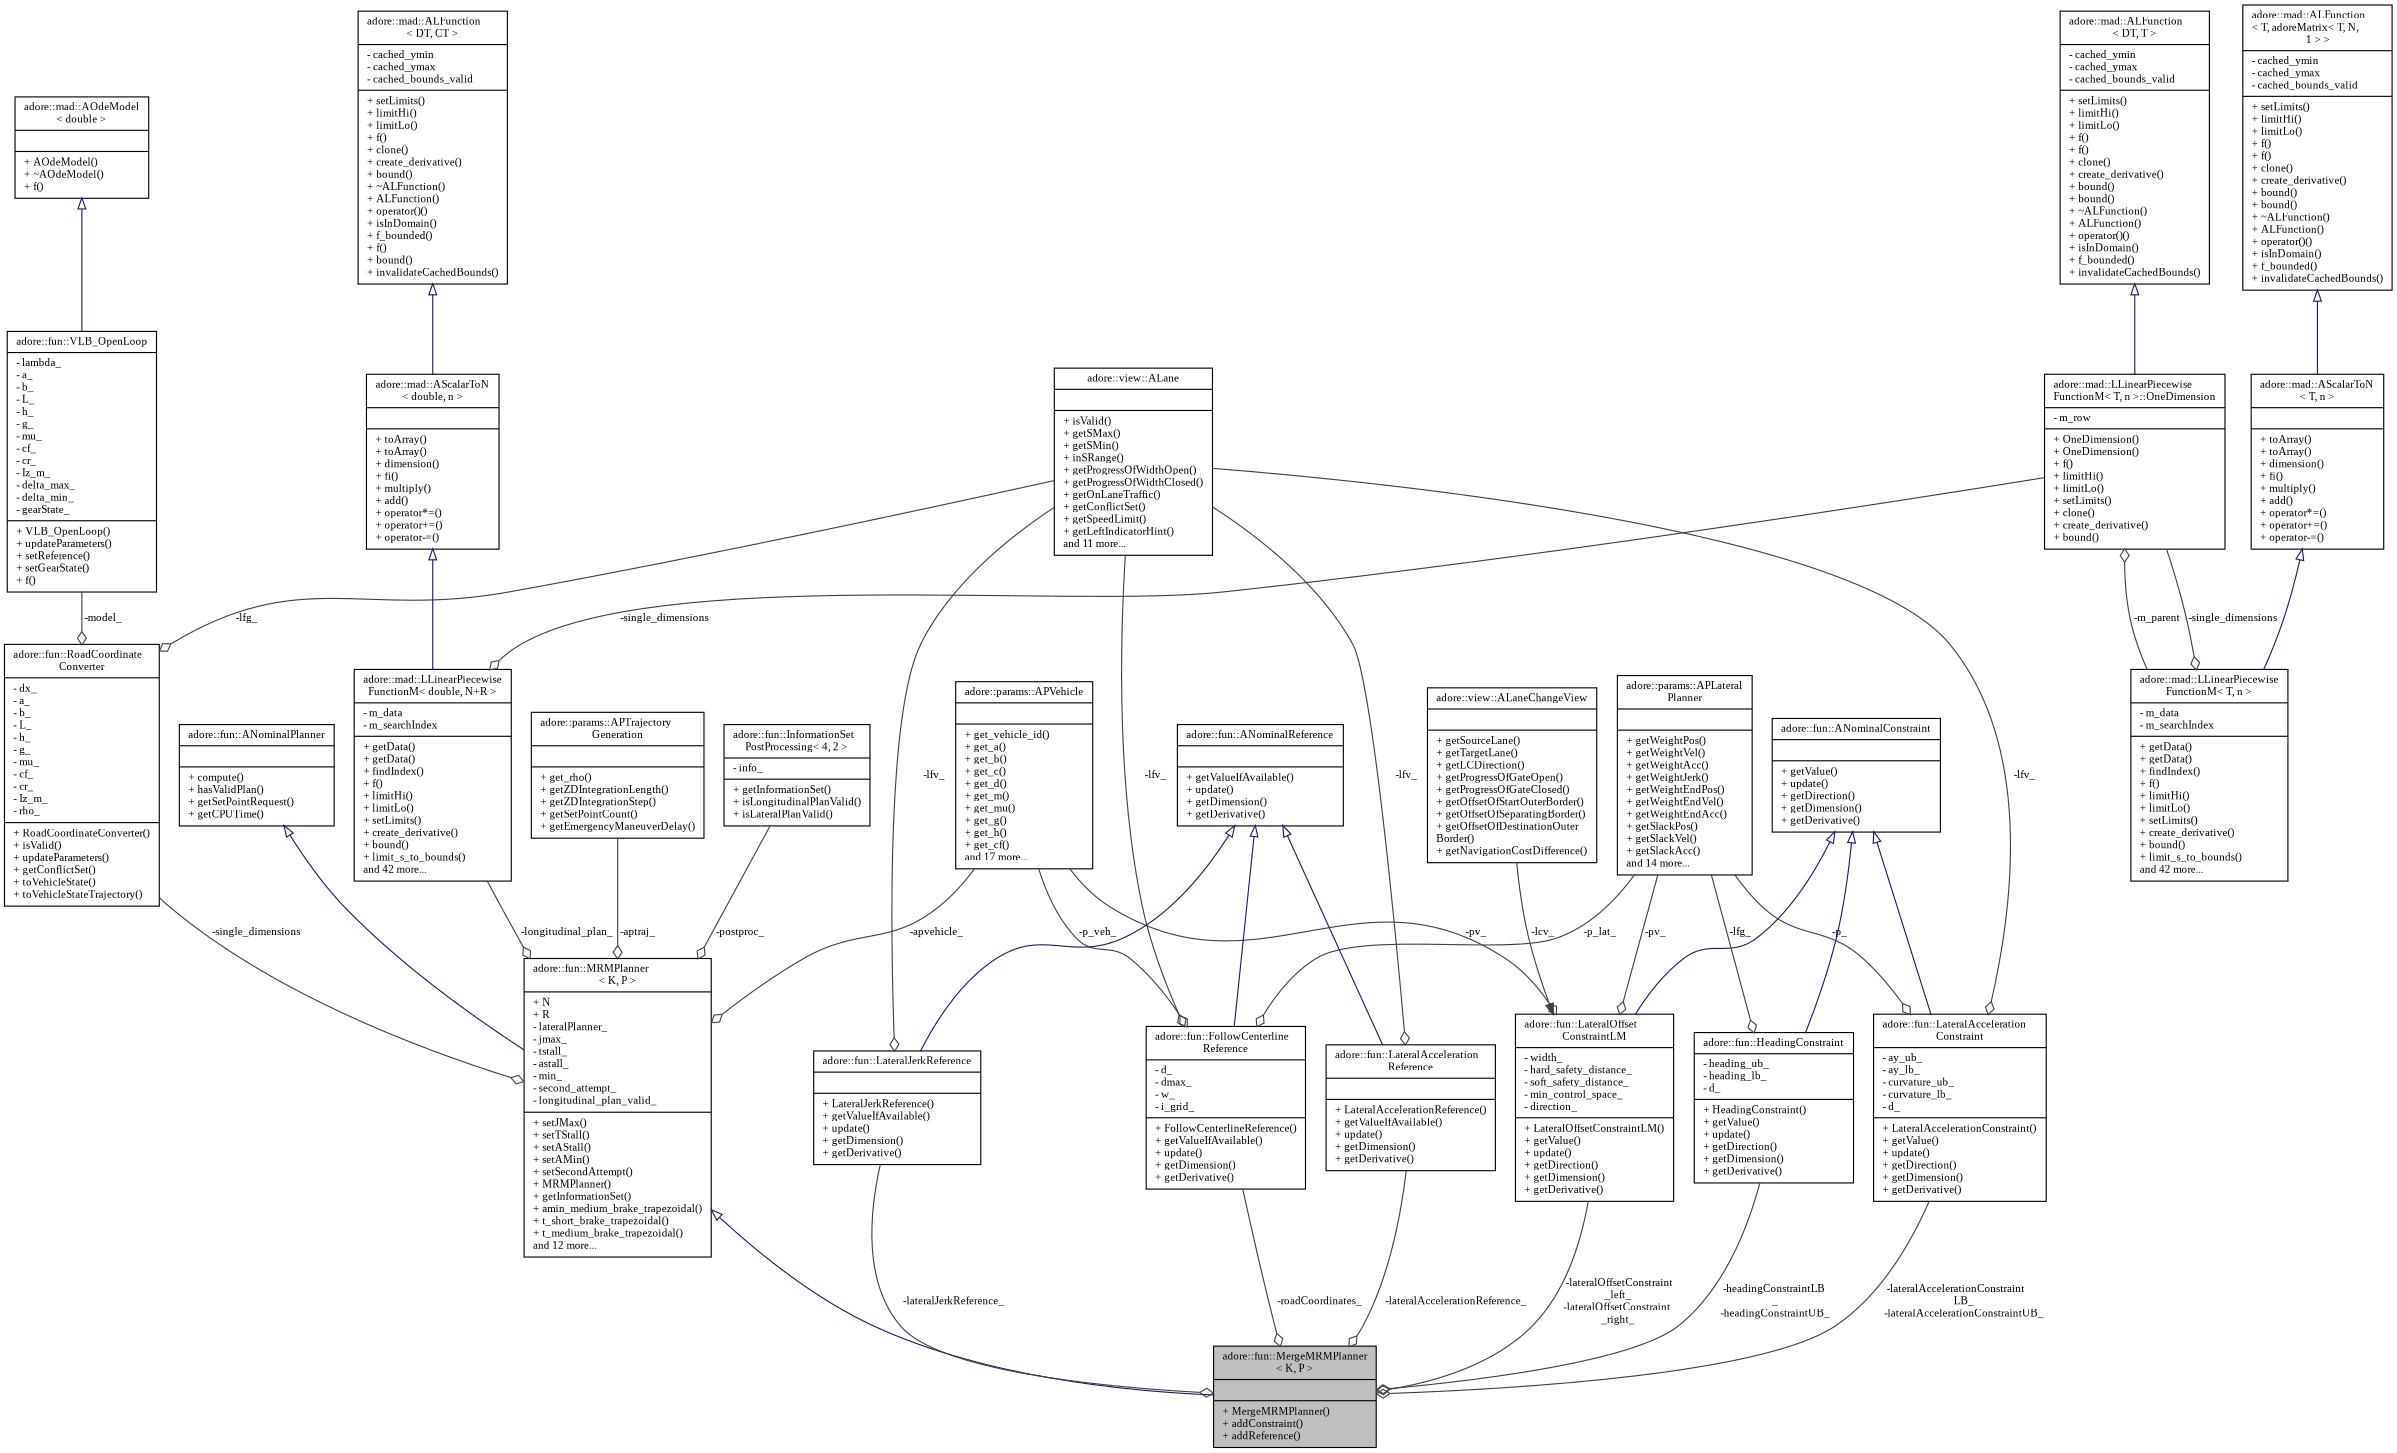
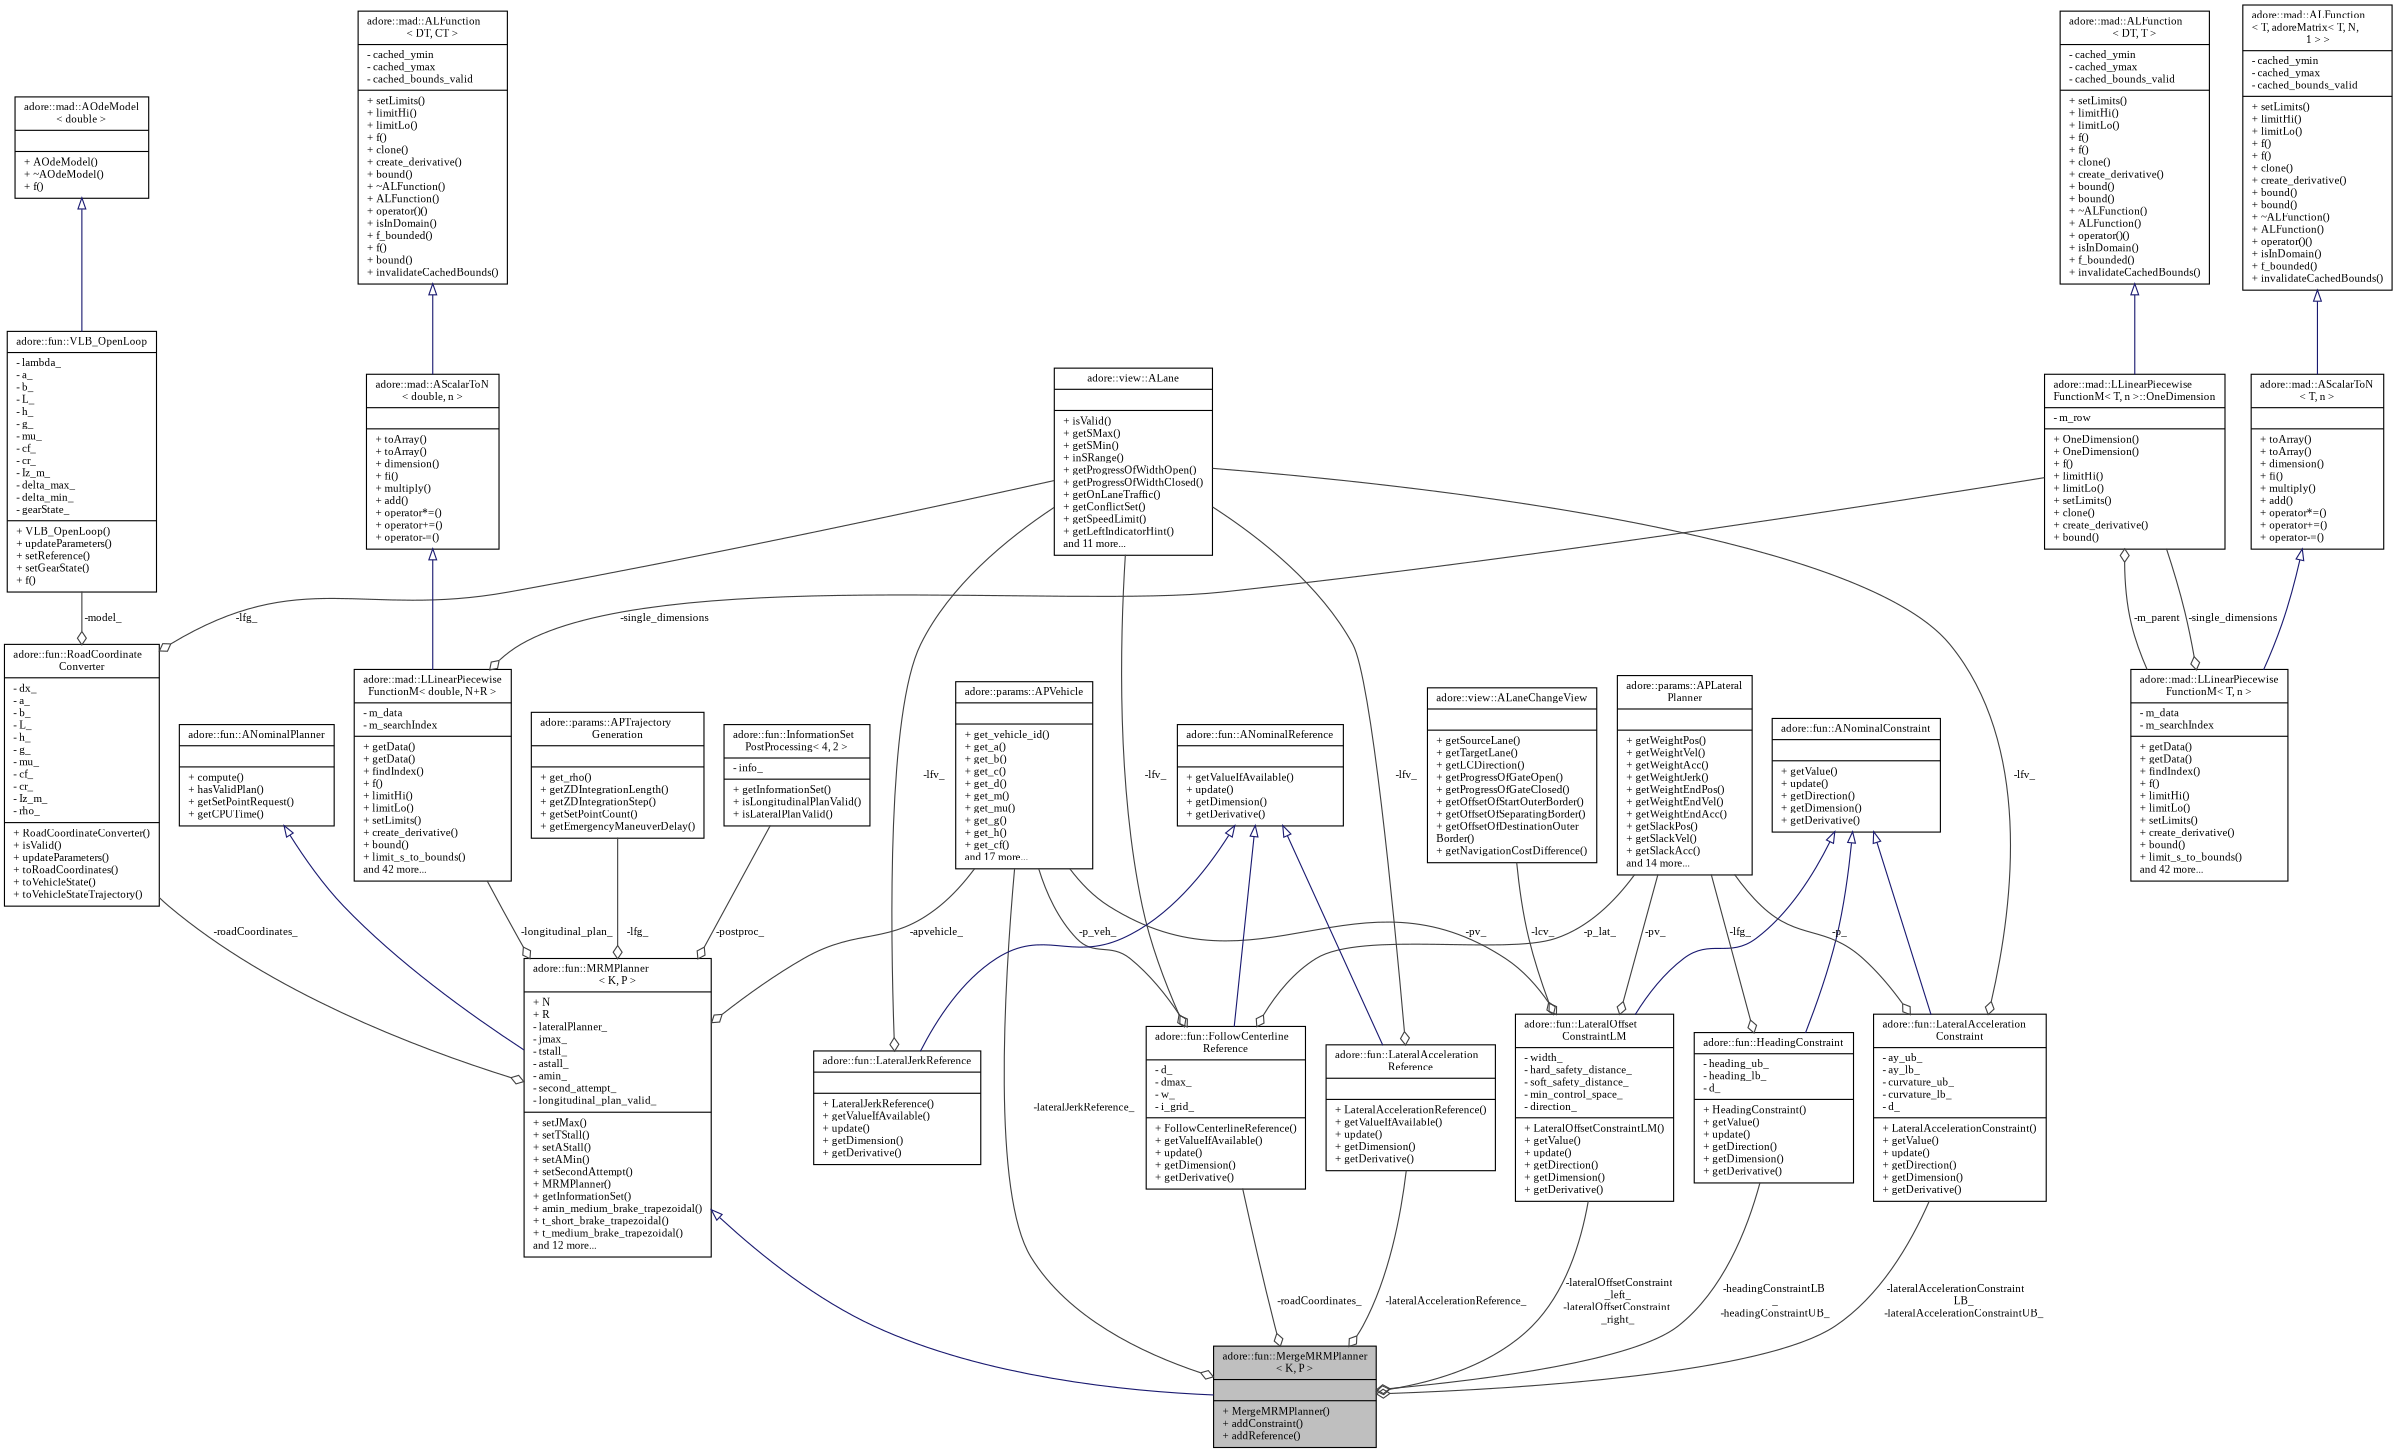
  digraph {
    fontname="Liberation Serif"
    node [color=black fillcolor=white fontname="Liberation Serif" fontsize=10 shape=record style=filled]
    edge [color=grey25 fontname="Liberation Serif" fontsize=10 labelfontname=Helvetica labelfontsize=10 style=solid arrowhead=odiamond]
    n1 [fillcolor=grey75 fontcolor=black height=0.2 label="{adore::fun::MergeMRMPlanner\l\< K, P \>\n||+ MergeMRMPlanner()\l+ addConstraint()\l+ addReference()\l}" width=0.4]
-   n2 [height=0.2 label="{adore::fun::MRMPlanner\l\< K, P \>\n|+ N\l+ R\l- lateralPlanner_\l- jmax_\l- tstall_\l- astall_\l- min_\l- second_attempt_\l- longitudinal_plan_valid_\l|+ setJMax()\l+ setTStall()\l+ setAStall()\l+ setAMin()\l+ setSecondAttempt()\l+ MRMPlanner()\l+ getInformationSet()\l+ amin_medium_brake_trapezoidal()\l+ t_short_brake_trapezoidal()\l+ t_medium_brake_trapezoidal()\land 12 more...\l}" width=0.4]
+   n2 [height=0.2 label="{adore::fun::MRMPlanner\l\< K, P \>\n|+ N\l+ R\l- lateralPlanner_\l- jmax_\l- tstall_\l- astall_\l- amin_\l- second_attempt_\l- longitudinal_plan_valid_\l|+ setJMax()\l+ setTStall()\l+ setAStall()\l+ setAMin()\l+ setSecondAttempt()\l+ MRMPlanner()\l+ getInformationSet()\l+ amin_medium_brake_trapezoidal()\l+ t_short_brake_trapezoidal()\l+ t_medium_brake_trapezoidal()\land 12 more...\l}" width=0.4]
    n3 [height=0.2 label="{adore::fun::ANominalPlanner\n||+ compute()\l+ hasValidPlan()\l+ getSetPointRequest()\l+ getCPUTime()\l}" width=0.4]
    n4 [height=0.2 label="{adore::params::APTrajectory\lGeneration\n||+ get_rho()\l+ getZDIntegrationLength()\l+ getZDIntegrationStep()\l+ getSetPointCount()\l+ getEmergencyManeuverDelay()\l}" width=0.4]
    n5 [height=0.2 label="{adore::fun::InformationSet\lPostProcessing\< 4, 2 \>\n|- info_\l|+ getInformationSet()\l+ isLongitudinalPlanValid()\l+ isLateralPlanValid()\l}" width=0.4]
    n6 [height=0.2 label="{adore::params::APVehicle\n||+ get_vehicle_id()\l+ get_a()\l+ get_b()\l+ get_c()\l+ get_d()\l+ get_m()\l+ get_mu()\l+ get_g()\l+ get_h()\l+ get_cf()\land 17 more...\l}" width=0.4]
    n7 [height=0.2 label="{adore::fun::FollowCenterline\lReference\n|- d_\l- dmax_\l- w_\l- i_grid_\l|+ FollowCenterlineReference()\l+ getValueIfAvailable()\l+ update()\l+ getDimension()\l+ getDerivative()\l}" width=0.4]
    n8 [height=0.2 label="{adore::fun::LateralOffset\lConstraintLM\n|- width_\l- hard_safety_distance_\l- soft_safety_distance_\l- min_control_space_\l- direction_\l|+ LateralOffsetConstraintLM()\l+ getValue()\l+ update()\l+ getDirection()\l+ getDimension()\l+ getDerivative()\l}" width=0.4]
-   n9 [height=0.2 label="{adore::fun::RoadCoordinate\lConverter\n|- dx_\l- a_\l- b_\l- L_\l- h_\l- g_\l- mu_\l- cf_\l- cr_\l- Iz_m_\l- rho_\l|+ RoadCoordinateConverter()\l+ isValid()\l+ updateParameters()\l+ getConflictSet()\l+ toVehicleState()\l+ toVehicleStateTrajectory()\l}" width=0.4]
+   n9 [height=0.2 label="{adore::fun::RoadCoordinate\lConverter\n|- dx_\l- a_\l- b_\l- L_\l- h_\l- g_\l- mu_\l- cf_\l- cr_\l- Iz_m_\l- rho_\l|+ RoadCoordinateConverter()\l+ isValid()\l+ updateParameters()\l+ toRoadCoordinates()\l+ toVehicleState()\l+ toVehicleStateTrajectory()\l}" width=0.4]
    n10 [height=0.2 label="{adore::fun::VLB_OpenLoop\n|- lambda_\l- a_\l- b_\l- L_\l- h_\l- g_\l- mu_\l- cf_\l- cr_\l- Iz_m_\l- delta_max_\l- delta_min_\l- gearState_\l|+ VLB_OpenLoop()\l+ updateParameters()\l+ setReference()\l+ setGearState()\l+ f()\l}" width=0.4]
    n11 [height=0.2 label="{adore::mad::AOdeModel\l\< double \>\n||+ AOdeModel()\l+ ~AOdeModel()\l+ f()\l}" width=0.4]
    n12 [height=0.2 label="{adore::view::ALane\n||+ isValid()\l+ getSMax()\l+ getSMin()\l+ inSRange()\l+ getProgressOfWidthOpen()\l+ getProgressOfWidthClosed()\l+ getOnLaneTraffic()\l+ getConflictSet()\l+ getSpeedLimit()\l+ getLeftIndicatorHint()\land 11 more...\l}" width=0.4]
    n13 [height=0.2 label="{adore::fun::LateralJerkReference\n||+ LateralJerkReference()\l+ getValueIfAvailable()\l+ update()\l+ getDimension()\l+ getDerivative()\l}" width=0.4]
    n14 [height=0.2 label="{adore::fun::LateralAcceleration\lReference\n||+ LateralAccelerationReference()\l+ getValueIfAvailable()\l+ update()\l+ getDimension()\l+ getDerivative()\l}" width=0.4]
    n15 [height=0.2 label="{adore::fun::LateralAcceleration\lConstraint\n|- ay_ub_\l- ay_lb_\l- curvature_ub_\l- curvature_lb_\l- d_\l|+ LateralAccelerationConstraint()\l+ getValue()\l+ update()\l+ getDirection()\l+ getDimension()\l+ getDerivative()\l}" width=0.4]
    n16 [height=0.2 label="{adore::mad::LLinearPiecewise\lFunctionM\< double, N+R \>\n|- m_data\l- m_searchIndex\l|+ getData()\l+ getData()\l+ findIndex()\l+ f()\l+ limitHi()\l+ limitLo()\l+ setLimits()\l+ create_derivative()\l+ bound()\l+ limit_s_to_bounds()\land 42 more...\l}" width=0.4]
    n17 [height=0.2 label="{adore::mad::AScalarToN\l\< double, n \>\n||+ toArray()\l+ toArray()\l+ dimension()\l+ fi()\l+ multiply()\l+ add()\l+ operator*=()\l+ operator+=()\l+ operator-=()\l}" width=0.4]
    n18 [height=0.2 label="{adore::mad::ALFunction\l\< DT, CT \>\n|- cached_ymin\l- cached_ymax\l- cached_bounds_valid\l|+ setLimits()\l+ limitHi()\l+ limitLo()\l+ f()\l+ clone()\l+ create_derivative()\l+ bound()\l+ ~ALFunction()\l+ ALFunction()\l+ operator()()\l+ isInDomain()\l+ f_bounded()\l+ f()\l+ bound()\l+ invalidateCachedBounds()\l}" width=0.4]
    n19 [height=0.2 label="{adore::mad::LLinearPiecewise\lFunctionM\< T, n \>::OneDimension\n|- m_row\l|+ OneDimension()\l+ OneDimension()\l+ f()\l+ limitHi()\l+ limitLo()\l+ setLimits()\l+ clone()\l+ create_derivative()\l+ bound()\l}" width=0.4]
    n20 [height=0.2 label="{adore::mad::LLinearPiecewise\lFunctionM\< T, n \>\n|- m_data\l- m_searchIndex\l|+ getData()\l+ getData()\l+ findIndex()\l+ f()\l+ limitHi()\l+ limitLo()\l+ setLimits()\l+ create_derivative()\l+ bound()\l+ limit_s_to_bounds()\land 42 more...\l}" width=0.4]
    n21 [height=0.2 label="{adore::mad::ALFunction\l\< DT, T \>\n|- cached_ymin\l- cached_ymax\l- cached_bounds_valid\l|+ setLimits()\l+ limitHi()\l+ limitLo()\l+ f()\l+ f()\l+ clone()\l+ create_derivative()\l+ bound()\l+ bound()\l+ ~ALFunction()\l+ ALFunction()\l+ operator()()\l+ isInDomain()\l+ f_bounded()\l+ invalidateCachedBounds()\l}" width=0.4]
    n22 [height=0.2 label="{adore::mad::AScalarToN\l\< T, n \>\n||+ toArray()\l+ toArray()\l+ dimension()\l+ fi()\l+ multiply()\l+ add()\l+ operator*=()\l+ operator+=()\l+ operator-=()\l}" width=0.4]
    n23 [height=0.2 label="{adore::mad::ALFunction\l\< T, adoreMatrix\< T, N,\l 1 \> \>\n|- cached_ymin\l- cached_ymax\l- cached_bounds_valid\l|+ setLimits()\l+ limitHi()\l+ limitLo()\l+ f()\l+ f()\l+ clone()\l+ create_derivative()\l+ bound()\l+ bound()\l+ ~ALFunction()\l+ ALFunction()\l+ operator()()\l+ isInDomain()\l+ f_bounded()\l+ invalidateCachedBounds()\l}" width=0.4]
    n24 [height=0.2 label="{adore::fun::HeadingConstraint\n|- heading_ub_\l- heading_lb_\l- d_\l|+ HeadingConstraint()\l+ getValue()\l+ update()\l+ getDirection()\l+ getDimension()\l+ getDerivative()\l}" width=0.4]
    n25 [height=0.2 label="{adore::fun::ANominalConstraint\n||+ getValue()\l+ update()\l+ getDirection()\l+ getDimension()\l+ getDerivative()\l}" width=0.4]
    n26 [height=0.2 label="{adore::params::APLateral\lPlanner\n||+ getWeightPos()\l+ getWeightVel()\l+ getWeightAcc()\l+ getWeightJerk()\l+ getWeightEndPos()\l+ getWeightEndVel()\l+ getWeightEndAcc()\l+ getSlackPos()\l+ getSlackVel()\l+ getSlackAcc()\land 14 more...\l}" width=0.4]
    n27 [height=0.2 label="{adore::fun::ANominalReference\n||+ getValueIfAvailable()\l+ update()\l+ getDimension()\l+ getDerivative()\l}" width=0.4]
    n28 [height=0.2 label="{adore::view::ALaneChangeView\n||+ getSourceLane()\l+ getTargetLane()\l+ getLCDirection()\l+ getProgressOfGateOpen()\l+ getProgressOfGateClosed()\l+ getOffsetOfStartOuterBorder()\l+ getOffsetOfSeparatingBorder()\l+ getOffsetOfDestinationOuter\lBorder()\l+ getNavigationCostDifference()\l}" width=0.4]
    n2 -> n1 [arrowtail=onormal color=midnightblue dir=back arrowhead=""]
    n3 -> n2 [arrowtail=onormal color=midnightblue dir=back arrowhead=""]
-   n4 -> n2 [label=" -aptraj_"]
+   n4 -> n2 [label=" -lfg_"]
    n5 -> n2 [label=" -postproc_"]
    n6 -> n2 [label=" -apvehicle_"]
    n6 -> n7 [label=" -p_veh_"]
    n6 -> n8 [label=" -pv_"]
    n7 -> n1 [label=" -roadCoordinates_"]
    n8 -> n1 [label=" -lateralOffsetConstraint\l_left_\n-lateralOffsetConstraint\l_right_"]
-   n9 -> n2 [label=" -single_dimensions"]
+   n9 -> n2 [label=" -roadCoordinates_"]
    n10 -> n9 [label=" -model_"]
    n11 -> n10 [arrowtail=onormal color=midnightblue dir=back arrowhead=""]
    n12 -> n7 [label=" -lfv_"]
    n12 -> n9 [label=" -lfg_"]
    n12 -> n13 [label=" -lfv_"]
    n12 -> n14 [label=" -lfv_"]
    n12 -> n15 [label=" -lfv_"]
-   n13 -> n1 [label=" -lateralJerkReference_"]
+   n6 -> n1 [label=" -lateralJerkReference_"]
    n14 -> n1 [label=" -lateralAccelerationReference_"]
    n15 -> n1 [label=" -lateralAccelerationConstraint\lLB_\n-lateralAccelerationConstraintUB_"]
    n16 -> n2 [label=" -longitudinal_plan_"]
    n17 -> n16 [arrowtail=onormal color=midnightblue dir=back arrowhead=""]
    n18 -> n17 [arrowtail=onormal color=midnightblue dir=back arrowhead=""]
    n19 -> n16 [label=" -single_dimensions"]
    n19 -> n20 [label=" -single_dimensions"]
    n20 -> n19 [label=" -m_parent"]
    n21 -> n19 [arrowtail=onormal color=midnightblue dir=back arrowhead=""]
    n22 -> n20 [arrowtail=onormal color=midnightblue dir=back arrowhead=""]
    n23 -> n22 [arrowtail=onormal color=midnightblue dir=back arrowhead=""]
    n24 -> n1 [label=" -headingConstraintLB\l_\n-headingConstraintUB_"]
    n25 -> n8 [arrowtail=onormal color=midnightblue dir=back arrowhead=""]
    n25 -> n15 [arrowtail=onormal color=midnightblue dir=back arrowhead=""]
    n25 -> n24 [arrowtail=onormal color=midnightblue dir=back arrowhead=""]
    n26 -> n7 [label=" -p_lat_"]
    n26 -> n8 [label=" -pv_"]
    n26 -> n15 [label=" -p_"]
    n26 -> n24 [label=" -lfg_"]
    n27 -> n7 [arrowtail=onormal color=midnightblue dir=back arrowhead=""]
    n27 -> n13 [arrowtail=onormal color=midnightblue dir=back arrowhead=""]
    n27 -> n14 [arrowtail=onormal color=midnightblue dir=back arrowhead=""]
-   n28 -> n8 [arrowhead=normal label=" -lcv_"]
+   n28 -> n8 [label=" -lcv_"]
  }
